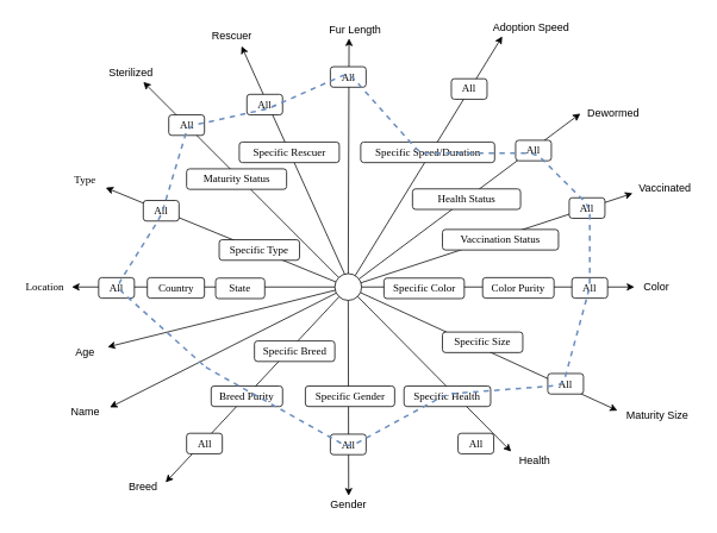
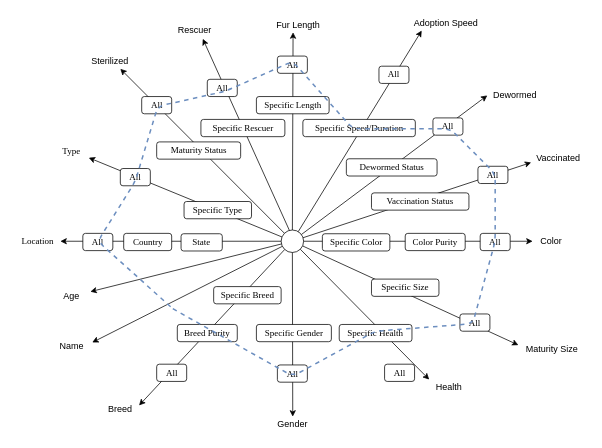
  <mxCell id="0" />
  <mxCell id="1" parent="0" />
  <mxCell id="2" style="edgeStyle=none;rounded=0;orthogonalLoop=1;jettySize=auto;html=0;entryX=0.964;entryY=0.983;entryDx=0;entryDy=0;endArrow=classic;endFill=1;fontColor=none;shadow=0;entryPerimeter=0;" parent="1" source="6" edge="1"><mxGeometry relative="1" as="geometry"><mxPoint x="374.448" y="319.966" as="sourcePoint" /><mxPoint x="117.897" y="209.621" as="targetPoint" /></mxGeometry></mxCell>
  <mxCell id="3" style="edgeStyle=orthogonalEdgeStyle;orthogonalLoop=1;jettySize=auto;html=1;strokeColor=none;rounded=0;" parent="1" target="4" edge="1"><mxGeometry relative="1" as="geometry"><mxPoint x="390.333" y="301" as="sourcePoint" /></mxGeometry></mxCell>
  <mxCell id="4" value="All&lt;br&gt;" style="whiteSpace=wrap;html=1;rounded=1;shadow=0;labelBackgroundColor=none;strokeColor=#000000;strokeWidth=1;fillColor=#ffffff;fontFamily=Verdana;fontSize=12;fontColor=#000000;align=center;glass=0;" parent="1" vertex="1"><mxGeometry x="160" y="224" width="40" height="23" as="geometry" /></mxCell>
  <mxCell id="5" value="&lt;font face=&quot;Verdana&quot;&gt;Type&lt;br&gt;&lt;/font&gt;" style="text;html=1;strokeColor=none;fillColor=none;align=center;verticalAlign=middle;whiteSpace=wrap;rounded=0;" parent="1" vertex="1"><mxGeometry x="70" y="191" width="50" height="20" as="geometry" /></mxCell>
  <mxCell id="6" value="" style="ellipse;whiteSpace=wrap;html=1;" parent="1" vertex="1"><mxGeometry x="374.5" y="306" width="30" height="30" as="geometry" /></mxCell>
  <mxCell id="7" value="Specific Type&lt;br&gt;" style="whiteSpace=wrap;html=1;rounded=1;shadow=0;labelBackgroundColor=none;strokeColor=#000000;strokeWidth=1;fillColor=#ffffff;fontFamily=Verdana;fontSize=12;fontColor=#000000;align=center;glass=0;" parent="1" vertex="1"><mxGeometry x="245" y="268" width="90" height="23" as="geometry" /></mxCell>
  <mxCell id="8" style="edgeStyle=none;rounded=0;orthogonalLoop=1;jettySize=auto;html=0;endArrow=classic;endFill=1;fontColor=none;shadow=0;entryX=1;entryY=0.5;entryDx=0;entryDy=0;" parent="1" source="6" target="9" edge="1"><mxGeometry relative="1" as="geometry"><mxPoint x="413.448" y="491.466" as="sourcePoint" /><mxPoint x="130" y="321" as="targetPoint" /></mxGeometry></mxCell>
  <mxCell id="9" value="&lt;font face=&quot;Verdana&quot;&gt;Location&lt;br&gt;&lt;/font&gt;" style="text;html=1;strokeColor=none;fillColor=none;align=center;verticalAlign=middle;whiteSpace=wrap;rounded=0;" parent="1" vertex="1"><mxGeometry x="20" y="311" width="60" height="20" as="geometry" /></mxCell>
  <mxCell id="10" value="Age&lt;br&gt;" style="text;html=1;strokeColor=none;fillColor=none;align=center;verticalAlign=middle;whiteSpace=wrap;rounded=0;" parent="1" vertex="1"><mxGeometry x="70" y="384.5" width="50" height="20" as="geometry" /></mxCell>
  <mxCell id="11" value="Name&lt;br&gt;" style="text;html=1;strokeColor=none;fillColor=none;align=center;verticalAlign=middle;whiteSpace=wrap;rounded=0;" parent="1" vertex="1"><mxGeometry x="67.5" y="451" width="55" height="20" as="geometry" /></mxCell>
  <mxCell id="12" style="edgeStyle=none;rounded=0;orthogonalLoop=1;jettySize=auto;html=0;endArrow=classic;endFill=1;fontColor=none;shadow=0;" parent="1" source="6" target="10" edge="1"><mxGeometry relative="1" as="geometry"><mxPoint x="384.448" y="330.966" as="sourcePoint" /><mxPoint x="140.31" y="330.276" as="targetPoint" /></mxGeometry></mxCell>
  <mxCell id="13" value="Breed&lt;br&gt;" style="text;html=1;strokeColor=none;fillColor=none;align=center;verticalAlign=middle;whiteSpace=wrap;rounded=0;" parent="1" vertex="1"><mxGeometry x="135" y="535" width="50" height="20" as="geometry" /></mxCell>
  <mxCell id="14" style="edgeStyle=none;rounded=0;orthogonalLoop=1;jettySize=auto;html=0;endArrow=classic;endFill=1;fontColor=none;shadow=0;entryX=1;entryY=0.25;entryDx=0;entryDy=0;" parent="1" source="6" target="13" edge="1"><mxGeometry relative="1" as="geometry"><mxPoint x="384.448" y="330.966" as="sourcePoint" /><mxPoint x="190" y="451" as="targetPoint" /></mxGeometry></mxCell>
  <mxCell id="15" value="All&lt;br&gt;" style="whiteSpace=wrap;html=1;rounded=1;shadow=0;labelBackgroundColor=none;strokeColor=#000000;strokeWidth=1;fillColor=#ffffff;fontFamily=Verdana;fontSize=12;fontColor=#000000;align=center;glass=0;" parent="1" vertex="1"><mxGeometry x="208.5" y="485" width="40" height="23" as="geometry" /></mxCell>
  <mxCell id="16" value="Breed Purity&lt;br&gt;" style="whiteSpace=wrap;html=1;rounded=1;shadow=0;labelBackgroundColor=none;strokeColor=#000000;strokeWidth=1;fillColor=#ffffff;fontFamily=Verdana;fontSize=12;fontColor=#000000;align=center;glass=0;" parent="1" vertex="1"><mxGeometry x="236" y="432" width="80" height="23" as="geometry" /></mxCell>
  <mxCell id="17" value="Specific Breed" style="whiteSpace=wrap;html=1;rounded=1;shadow=0;labelBackgroundColor=none;strokeColor=#000000;strokeWidth=1;fillColor=#ffffff;fontFamily=Verdana;fontSize=12;fontColor=#000000;align=center;glass=0;" parent="1" vertex="1"><mxGeometry x="284.5" y="381.5" width="90" height="23" as="geometry" /></mxCell>
  <mxCell id="18" value="Gender&lt;br&gt;" style="text;html=1;strokeColor=none;fillColor=none;align=center;verticalAlign=middle;whiteSpace=wrap;rounded=0;" parent="1" vertex="1"><mxGeometry x="365" y="555" width="50" height="20" as="geometry" /></mxCell>
  <mxCell id="19" style="edgeStyle=none;rounded=0;orthogonalLoop=1;jettySize=auto;html=0;endArrow=classic;endFill=1;fontColor=none;shadow=0;entryX=0.5;entryY=0;entryDx=0;entryDy=0;" parent="1" source="6" target="18" edge="1"><mxGeometry relative="1" as="geometry"><mxPoint x="388.027" y="340.663" as="sourcePoint" /><mxPoint x="180.31" y="515.793" as="targetPoint" /></mxGeometry></mxCell>
  <mxCell id="20" value="All&lt;br&gt;" style="whiteSpace=wrap;html=1;rounded=1;shadow=0;labelBackgroundColor=none;strokeColor=#000000;strokeWidth=1;fillColor=#ffffff;fontFamily=Verdana;fontSize=12;fontColor=#000000;align=center;glass=0;" parent="1" vertex="1"><mxGeometry x="369.5" y="486" width="40" height="23" as="geometry" /></mxCell>
  <mxCell id="21" value="Specific Gender" style="whiteSpace=wrap;html=1;rounded=1;shadow=0;labelBackgroundColor=none;strokeColor=#000000;strokeWidth=1;fillColor=#ffffff;fontFamily=Verdana;fontSize=12;fontColor=#000000;align=center;glass=0;" parent="1" vertex="1"><mxGeometry x="341.5" y="432" width="100" height="23" as="geometry" /></mxCell>
  <mxCell id="22" value="Color&lt;br&gt;" style="text;html=1;strokeColor=none;fillColor=none;align=center;verticalAlign=middle;whiteSpace=wrap;rounded=0;" parent="1" vertex="1"><mxGeometry x="710" y="311" width="50" height="20" as="geometry" /></mxCell>
  <mxCell id="23" style="edgeStyle=none;rounded=0;orthogonalLoop=1;jettySize=auto;html=0;endArrow=classic;endFill=1;fontColor=none;shadow=0;" parent="1" source="6" target="22" edge="1"><mxGeometry relative="1" as="geometry"><mxPoint x="403.974" y="345.317" as="sourcePoint" /><mxPoint x="462" y="531.333" as="targetPoint" /></mxGeometry></mxCell>
  <mxCell id="24" value="All&lt;br&gt;" style="whiteSpace=wrap;html=1;rounded=1;shadow=0;labelBackgroundColor=none;strokeColor=#000000;strokeWidth=1;fillColor=#ffffff;fontFamily=Verdana;fontSize=12;fontColor=#000000;align=center;glass=0;" parent="1" vertex="1"><mxGeometry x="640" y="310.5" width="40" height="23" as="geometry" /></mxCell>
  <mxCell id="25" value="Color Purity&lt;br&gt;" style="whiteSpace=wrap;html=1;rounded=1;shadow=0;labelBackgroundColor=none;strokeColor=#000000;strokeWidth=1;fillColor=#ffffff;fontFamily=Verdana;fontSize=12;fontColor=#000000;align=center;glass=0;" parent="1" vertex="1"><mxGeometry x="540" y="310.5" width="80" height="23" as="geometry" /></mxCell>
  <mxCell id="26" value="Specific Color&lt;br&gt;" style="whiteSpace=wrap;html=1;rounded=1;shadow=0;labelBackgroundColor=none;strokeColor=#000000;strokeWidth=1;fillColor=#ffffff;fontFamily=Verdana;fontSize=12;fontColor=#000000;align=center;glass=0;" parent="1" vertex="1"><mxGeometry x="429.5" y="311" width="90" height="23" as="geometry" /></mxCell>
  <mxCell id="27" value="Maturity Size&lt;br&gt;" style="text;html=1;strokeColor=none;fillColor=none;align=center;verticalAlign=middle;whiteSpace=wrap;rounded=0;" parent="1" vertex="1"><mxGeometry x="691" y="454.5" width="90" height="20" as="geometry" /></mxCell>
  <mxCell id="28" style="edgeStyle=none;rounded=0;orthogonalLoop=1;jettySize=auto;html=0;endArrow=classic;endFill=1;fontColor=none;shadow=0;entryX=0;entryY=0.25;entryDx=0;entryDy=0;" parent="1" source="6" target="27" edge="1"><mxGeometry relative="1" as="geometry"><mxPoint x="414.5" y="331" as="sourcePoint" /><mxPoint x="720" y="331" as="targetPoint" /></mxGeometry></mxCell>
  <mxCell id="29" value="All&lt;br&gt;" style="whiteSpace=wrap;html=1;rounded=1;shadow=0;labelBackgroundColor=none;strokeColor=#000000;strokeWidth=1;fillColor=#ffffff;fontFamily=Verdana;fontSize=12;fontColor=#000000;align=center;glass=0;" parent="1" vertex="1"><mxGeometry x="613" y="418" width="40" height="23" as="geometry" /></mxCell>
  <mxCell id="30" value="Specific Size&lt;br&gt;" style="whiteSpace=wrap;html=1;rounded=1;shadow=0;labelBackgroundColor=none;strokeColor=#000000;strokeWidth=1;fillColor=#ffffff;fontFamily=Verdana;fontSize=12;fontColor=#000000;align=center;glass=0;" parent="1" vertex="1"><mxGeometry x="495" y="371.5" width="90" height="23" as="geometry" /></mxCell>
  <mxCell id="31" value="Fur Length" style="text;html=1;strokeColor=none;fillColor=none;align=center;verticalAlign=middle;whiteSpace=wrap;rounded=0;" parent="1" vertex="1"><mxGeometry x="360.5" y="23" width="73" height="20" as="geometry" /></mxCell>
  <mxCell id="32" style="edgeStyle=none;rounded=0;orthogonalLoop=1;jettySize=auto;html=0;endArrow=classic;endFill=1;fontColor=none;shadow=0;entryX=0.41;entryY=0.964;entryDx=0;entryDy=0;entryPerimeter=0;" parent="1" source="6" target="31" edge="1"><mxGeometry relative="1" as="geometry"><mxPoint x="282" y="41" as="sourcePoint" /><mxPoint x="598" y="46.5" as="targetPoint" /><Array as="points" /></mxGeometry></mxCell>
  <mxCell id="33" value="All&lt;br&gt;" style="whiteSpace=wrap;html=1;rounded=1;shadow=0;labelBackgroundColor=none;strokeColor=#000000;strokeWidth=1;fillColor=#ffffff;fontFamily=Verdana;fontSize=12;fontColor=#000000;align=center;glass=0;" parent="1" vertex="1"><mxGeometry x="369.5" y="74" width="40" height="23" as="geometry" /></mxCell>
+ <mxCell id="34" value="Specific Length&lt;br&gt;" style="whiteSpace=wrap;html=1;rounded=1;shadow=0;labelBackgroundColor=none;strokeColor=#000000;strokeWidth=1;fillColor=#ffffff;fontFamily=Verdana;fontSize=12;fontColor=#000000;align=center;glass=0;" parent="1" vertex="1"><mxGeometry x="341.5" y="128" width="97" height="23" as="geometry" /></mxCell>
  <mxCell id="35" value="Vaccinated" style="text;html=1;strokeColor=none;fillColor=none;align=center;verticalAlign=middle;whiteSpace=wrap;rounded=0;" parent="1" vertex="1"><mxGeometry x="708" y="201" width="73" height="20" as="geometry" /></mxCell>
  <mxCell id="36" style="edgeStyle=none;rounded=0;orthogonalLoop=1;jettySize=auto;html=0;endArrow=classic;endFill=1;fontColor=none;shadow=0;entryX=0;entryY=0.75;entryDx=0;entryDy=0;" parent="1" source="6" target="35" edge="1"><mxGeometry relative="1" as="geometry"><mxPoint x="574.837" y="260.06" as="sourcePoint" /><mxPoint x="782" y="0.5" as="targetPoint" /><Array as="points" /></mxGeometry></mxCell>
  <mxCell id="37" value="All&lt;br&gt;" style="whiteSpace=wrap;html=1;rounded=1;shadow=0;labelBackgroundColor=none;strokeColor=#000000;strokeWidth=1;fillColor=#ffffff;fontFamily=Verdana;fontSize=12;fontColor=#000000;align=center;glass=0;" parent="1" vertex="1"><mxGeometry x="637" y="221" width="40" height="23" as="geometry" /></mxCell>
  <mxCell id="38" value="Vaccination Status" style="whiteSpace=wrap;html=1;rounded=1;shadow=0;labelBackgroundColor=none;strokeColor=#000000;strokeWidth=1;fillColor=#ffffff;fontFamily=Verdana;fontSize=12;fontColor=#000000;align=center;glass=0;" parent="1" vertex="1"><mxGeometry x="495" y="256.5" width="130" height="23" as="geometry" /></mxCell>
  <mxCell id="39" value="Dewormed" style="text;html=1;strokeColor=none;fillColor=none;align=center;verticalAlign=middle;whiteSpace=wrap;rounded=0;" parent="1" vertex="1"><mxGeometry x="649.5" y="116.5" width="73" height="20" as="geometry" /></mxCell>
  <mxCell id="40" style="edgeStyle=none;rounded=0;orthogonalLoop=1;jettySize=auto;html=0;endArrow=classic;endFill=1;fontColor=none;shadow=0;entryX=0;entryY=0.5;entryDx=0;entryDy=0;" parent="1" source="6" target="39" edge="1"><mxGeometry relative="1" as="geometry"><mxPoint x="554.337" y="333.56" as="sourcePoint" /><mxPoint x="761.5" y="74" as="targetPoint" /><Array as="points" /></mxGeometry></mxCell>
  <mxCell id="41" value="All&lt;br&gt;" style="whiteSpace=wrap;html=1;rounded=1;shadow=0;labelBackgroundColor=none;strokeColor=#000000;strokeWidth=1;fillColor=#ffffff;fontFamily=Verdana;fontSize=12;fontColor=#000000;align=center;glass=0;" parent="1" vertex="1"><mxGeometry x="577" y="156.5" width="40" height="23" as="geometry" /></mxCell>
- <mxCell id="42" value="Health Status&lt;br&gt;" style="whiteSpace=wrap;html=1;rounded=1;shadow=0;labelBackgroundColor=none;strokeColor=#000000;strokeWidth=1;fillColor=#ffffff;fontFamily=Verdana;fontSize=12;fontColor=#000000;align=center;glass=0;" parent="1" vertex="1"><mxGeometry x="461.5" y="211" width="121" height="23" as="geometry" /></mxCell>
+ <mxCell id="42" value="Dewormed Status&lt;br&gt;" style="whiteSpace=wrap;html=1;rounded=1;shadow=0;labelBackgroundColor=none;strokeColor=#000000;strokeWidth=1;fillColor=#ffffff;fontFamily=Verdana;fontSize=12;fontColor=#000000;align=center;glass=0;" parent="1" vertex="1"><mxGeometry x="461.5" y="211" width="121" height="23" as="geometry" /></mxCell>
  <mxCell id="43" value="Sterilized" style="text;html=1;strokeColor=none;fillColor=none;align=center;verticalAlign=middle;whiteSpace=wrap;rounded=0;" parent="1" vertex="1"><mxGeometry x="110" y="71" width="73" height="20" as="geometry" /></mxCell>
  <mxCell id="44" style="edgeStyle=none;rounded=0;orthogonalLoop=1;jettySize=auto;html=0;endArrow=classic;endFill=1;fontColor=none;shadow=0;" parent="1" source="6" edge="1"><mxGeometry relative="1" as="geometry"><mxPoint x="279.837" y="306.06" as="sourcePoint" /><mxPoint x="160" y="91" as="targetPoint" /><Array as="points" /></mxGeometry></mxCell>
  <mxCell id="45" value="All&lt;br&gt;" style="whiteSpace=wrap;html=1;rounded=1;shadow=0;labelBackgroundColor=none;strokeColor=#000000;strokeWidth=1;fillColor=#ffffff;fontFamily=Verdana;fontSize=12;fontColor=#000000;align=center;glass=0;" parent="1" vertex="1"><mxGeometry x="188.5" y="128" width="40" height="23" as="geometry" /></mxCell>
  <mxCell id="46" value="Maturity Status&lt;br&gt;" style="whiteSpace=wrap;html=1;rounded=1;shadow=0;labelBackgroundColor=none;strokeColor=#000000;strokeWidth=1;fillColor=#ffffff;fontFamily=Verdana;fontSize=12;fontColor=#000000;align=center;glass=0;" parent="1" vertex="1"><mxGeometry x="208.5" y="188.5" width="112" height="23" as="geometry" /></mxCell>
  <mxCell id="47" value="Health" style="text;html=1;strokeColor=none;fillColor=none;align=center;verticalAlign=middle;whiteSpace=wrap;rounded=0;" parent="1" vertex="1"><mxGeometry x="572" y="506" width="53" height="20" as="geometry" /></mxCell>
  <mxCell id="48" style="edgeStyle=none;rounded=0;orthogonalLoop=1;jettySize=auto;html=0;endArrow=classic;endFill=1;fontColor=none;shadow=0;entryX=0;entryY=-0.025;entryDx=0;entryDy=0;entryPerimeter=0;" parent="1" source="6" target="47" edge="1"><mxGeometry relative="1" as="geometry"><mxPoint x="536.337" y="708.56" as="sourcePoint" /><mxPoint x="743.5" y="449" as="targetPoint" /><Array as="points" /></mxGeometry></mxCell>
  <mxCell id="49" value="All&lt;br&gt;" style="whiteSpace=wrap;html=1;rounded=1;shadow=0;labelBackgroundColor=none;strokeColor=#000000;strokeWidth=1;fillColor=#ffffff;fontFamily=Verdana;fontSize=12;fontColor=#000000;align=center;glass=0;" parent="1" vertex="1"><mxGeometry x="512.5" y="485" width="40" height="23" as="geometry" /></mxCell>
  <mxCell id="50" value="Specific Health&lt;br&gt;" style="whiteSpace=wrap;html=1;rounded=1;shadow=0;labelBackgroundColor=none;strokeColor=#000000;strokeWidth=1;fillColor=#ffffff;fontFamily=Verdana;fontSize=12;fontColor=#000000;align=center;glass=0;" parent="1" vertex="1"><mxGeometry x="452" y="432" width="97" height="23" as="geometry" /></mxCell>
  <mxCell id="51" style="edgeStyle=none;rounded=0;orthogonalLoop=1;jettySize=auto;html=0;endArrow=classic;endFill=1;fontColor=none;shadow=0;entryX=1;entryY=0.25;entryDx=0;entryDy=0;" parent="1" source="6" target="11" edge="1"><mxGeometry relative="1" as="geometry"><mxPoint x="384.815" y="334.057" as="sourcePoint" /><mxPoint x="130" y="387.737" as="targetPoint" /></mxGeometry></mxCell>
  <mxCell id="52" value="All&lt;br&gt;" style="whiteSpace=wrap;html=1;rounded=1;shadow=0;labelBackgroundColor=none;strokeColor=#000000;strokeWidth=1;fillColor=#ffffff;fontFamily=Verdana;fontSize=12;fontColor=#000000;align=center;glass=0;" parent="1" vertex="1"><mxGeometry x="110" y="310.5" width="40" height="23" as="geometry" /></mxCell>
  <mxCell id="53" value="Country" style="whiteSpace=wrap;html=1;rounded=1;shadow=0;labelBackgroundColor=none;strokeColor=#000000;strokeWidth=1;fillColor=#ffffff;fontFamily=Verdana;fontSize=12;fontColor=#000000;align=center;glass=0;" parent="1" vertex="1"><mxGeometry x="164.5" y="310.5" width="64" height="23" as="geometry" /></mxCell>
  <mxCell id="54" value="State" style="whiteSpace=wrap;html=1;rounded=1;shadow=0;labelBackgroundColor=none;strokeColor=#000000;strokeWidth=1;fillColor=#ffffff;fontFamily=Verdana;fontSize=12;fontColor=#000000;align=center;glass=0;" parent="1" vertex="1"><mxGeometry x="241" y="311" width="55" height="23" as="geometry" /></mxCell>
  <mxCell id="55" value="Rescuer" style="text;html=1;strokeColor=none;fillColor=none;align=center;verticalAlign=middle;whiteSpace=wrap;rounded=0;" parent="1" vertex="1"><mxGeometry x="223" y="30" width="73" height="20" as="geometry" /></mxCell>
  <mxCell id="56" style="edgeStyle=none;rounded=0;orthogonalLoop=1;jettySize=auto;html=0;endArrow=classic;endFill=1;fontColor=none;shadow=0;" parent="1" edge="1"><mxGeometry relative="1" as="geometry"><mxPoint x="385.5" y="306.5" as="sourcePoint" /><mxPoint x="270" y="51" as="targetPoint" /><Array as="points" /></mxGeometry></mxCell>
  <mxCell id="57" value="All&lt;br&gt;" style="whiteSpace=wrap;html=1;rounded=1;shadow=0;labelBackgroundColor=none;strokeColor=#000000;strokeWidth=1;fillColor=#ffffff;fontFamily=Verdana;fontSize=12;fontColor=#000000;align=center;glass=0;" parent="1" vertex="1"><mxGeometry x="276" y="105" width="40" height="23" as="geometry" /></mxCell>
  <mxCell id="58" value="Specific Rescuer&lt;br&gt;" style="whiteSpace=wrap;html=1;rounded=1;shadow=0;labelBackgroundColor=none;strokeColor=#000000;strokeWidth=1;fillColor=#ffffff;fontFamily=Verdana;fontSize=12;fontColor=#000000;align=center;glass=0;" parent="1" vertex="1"><mxGeometry x="267.5" y="158.5" width="112" height="23" as="geometry" /></mxCell>
  <mxCell id="59" style="edgeStyle=none;rounded=0;orthogonalLoop=1;jettySize=auto;html=0;endArrow=classic;endFill=1;fontColor=none;shadow=0;entryX=0.143;entryY=1;entryDx=0;entryDy=0;entryPerimeter=0;" parent="1" source="6" target="60" edge="1"><mxGeometry relative="1" as="geometry"><mxPoint x="409.21" y="319.567" as="sourcePoint" /><mxPoint x="500" y="21" as="targetPoint" /><Array as="points" /></mxGeometry></mxCell>
  <mxCell id="60" value="Adoption Speed" style="text;html=1;strokeColor=none;fillColor=none;align=center;verticalAlign=middle;whiteSpace=wrap;rounded=0;" parent="1" vertex="1"><mxGeometry x="549" y="20" width="91" height="20" as="geometry" /></mxCell>
  <mxCell id="61" value="All&lt;br&gt;" style="whiteSpace=wrap;html=1;rounded=1;shadow=0;labelBackgroundColor=none;strokeColor=#000000;strokeWidth=1;fillColor=#ffffff;fontFamily=Verdana;fontSize=12;fontColor=#000000;align=center;glass=0;" parent="1" vertex="1"><mxGeometry x="505" y="87.5" width="40" height="23" as="geometry" /></mxCell>
  <mxCell id="62" value="Specific Speed/Duration&lt;br&gt;" style="whiteSpace=wrap;html=1;rounded=1;shadow=0;labelBackgroundColor=none;strokeColor=#000000;strokeWidth=1;fillColor=#ffffff;fontFamily=Verdana;fontSize=12;fontColor=#000000;align=center;glass=0;" parent="1" vertex="1"><mxGeometry x="403.5" y="158.5" width="150" height="23" as="geometry" /></mxCell>
  <mxCell id="63" value="" style="endArrow=none;dashed=1;html=1;fillColor=#dae8fc;strokeColor=#6c8ebf;strokeWidth=2;" edge="1" parent="1"><mxGeometry width="50" height="50" relative="1" as="geometry"><mxPoint x="230" y="411" as="sourcePoint" /><mxPoint x="230" y="411" as="targetPoint" /><Array as="points"><mxPoint x="390" y="501" /><mxPoint x="500" y="441" /><mxPoint x="630" y="431" /><mxPoint x="660" y="321" /><mxPoint x="660" y="231" /><mxPoint x="600" y="171" /><mxPoint x="470" y="171" /><mxPoint x="390" y="81" /><mxPoint x="300" y="121" /><mxPoint x="210" y="141" /><mxPoint x="180" y="241" /><mxPoint x="130" y="321" /></Array></mxGeometry></mxCell>
